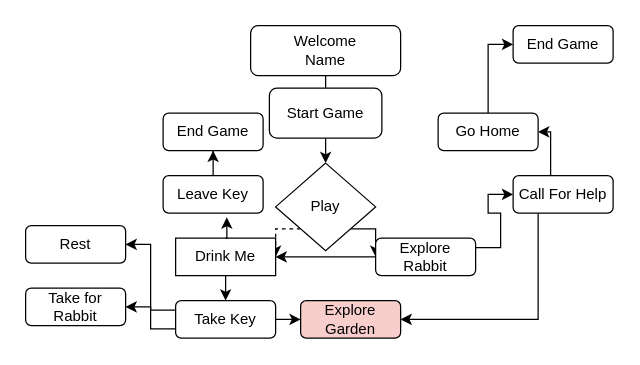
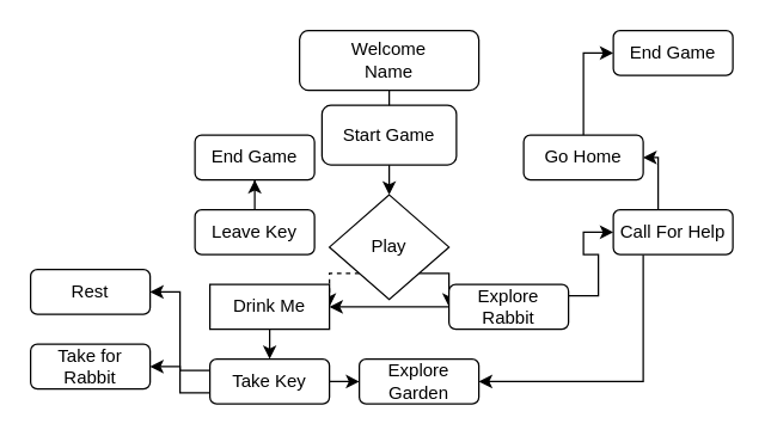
  <mxCell id="0" />
  <mxCell id="1" parent="0" />
  <mxCell id="2" value="" style="rounded=0;html=1;jettySize=auto;orthogonalLoop=1;fontSize=11;endArrow=block;endFill=0;endSize=8;strokeWidth=1;shadow=0;labelBackgroundColor=none;edgeStyle=orthogonalEdgeStyle;" parent="1" source="3" edge="1"><mxGeometry relative="1" as="geometry"><mxPoint x="260" y="90" as="targetPoint" /></mxGeometry></mxCell>
  <mxCell id="3" value="Welcome&lt;div&gt;Name&lt;/div&gt;" style="rounded=1;whiteSpace=wrap;html=1;fontSize=12;glass=0;strokeWidth=1;shadow=0;" parent="1" vertex="1"><mxGeometry x="200" width="120" height="40" as="geometry" y="20" /></mxCell>
  <mxCell id="4" value="Start Game" style="rounded=1;whiteSpace=wrap;html=1;" vertex="1" parent="1"><mxGeometry x="215" y="70" width="90" height="40" as="geometry" /></mxCell>
  <mxCell id="5" value="End Game" style="rounded=1;whiteSpace=wrap;html=1;" vertex="1" parent="1"><mxGeometry x="130" y="90" width="80" height="30" as="geometry" /></mxCell>
  <mxCell id="6" style="edgeStyle=orthogonalEdgeStyle;rounded=0;orthogonalLoop=1;jettySize=auto;html=1;exitX=0;exitY=1;exitDx=0;exitDy=0;entryX=1;entryY=0.5;entryDx=0;entryDy=0;dashed=1;" edge="1" parent="1" source="8" target="14"><mxGeometry relative="1" as="geometry" /></mxCell>
  <mxCell id="7" style="edgeStyle=orthogonalEdgeStyle;rounded=0;orthogonalLoop=1;jettySize=auto;html=1;exitX=1;exitY=1;exitDx=0;exitDy=0;entryX=0;entryY=0.5;entryDx=0;entryDy=0;" edge="1" parent="1" source="8" target="12"><mxGeometry relative="1" as="geometry" /></mxCell>
  <mxCell id="8" value="Play" style="rhombus;whiteSpace=wrap;html=1;" vertex="1" parent="1"><mxGeometry x="220" y="130" width="80" height="70" as="geometry" /></mxCell>
  <mxCell id="9" value="" style="endArrow=classic;html=1;rounded=0;entryX=0.5;entryY=0;entryDx=0;entryDy=0;exitX=0.5;exitY=1;exitDx=0;exitDy=0;" edge="1" parent="1" source="4" target="8"><mxGeometry width="50" height="50" relative="1" as="geometry"><mxPoint x="250" y="330" as="sourcePoint" /><mxPoint x="300" y="280" as="targetPoint" /></mxGeometry></mxCell>
  <mxCell id="10" style="edgeStyle=orthogonalEdgeStyle;rounded=0;orthogonalLoop=1;jettySize=auto;html=1;exitX=1;exitY=0.25;exitDx=0;exitDy=0;entryX=0;entryY=0.5;entryDx=0;entryDy=0;" edge="1" parent="1" source="12" target="26"><mxGeometry relative="1" as="geometry" /></mxCell>
  <mxCell id="11" style="edgeStyle=orthogonalEdgeStyle;rounded=0;orthogonalLoop=1;jettySize=auto;html=1;exitX=0;exitY=0.5;exitDx=0;exitDy=0;entryX=1;entryY=0.5;entryDx=0;entryDy=0;" edge="1" parent="1" source="12" target="14"><mxGeometry relative="1" as="geometry" /></mxCell>
  <mxCell id="12" value="Explore Rabbit" style="rounded=1;whiteSpace=wrap;html=1;" vertex="1" parent="1"><mxGeometry x="300" y="190" width="80" height="30" as="geometry" /></mxCell>
  <mxCell id="13" style="edgeStyle=orthogonalEdgeStyle;rounded=0;orthogonalLoop=1;jettySize=auto;html=1;exitX=0.5;exitY=1;exitDx=0;exitDy=0;entryX=0.5;entryY=0;entryDx=0;entryDy=0;" edge="1" parent="1" source="14" target="21"><mxGeometry relative="1" as="geometry" /></mxCell>
  <mxCell id="14" value="Drink Me" style="whiteSpace=wrap;html=1;rounded=0;" vertex="1" parent="1"><mxGeometry x="140" y="190" width="80" height="30" as="geometry" /></mxCell>
  <mxCell id="15" style="edgeStyle=orthogonalEdgeStyle;rounded=0;orthogonalLoop=1;jettySize=auto;html=1;exitX=0.5;exitY=0;exitDx=0;exitDy=0;" edge="1" parent="1" source="16" target="5"><mxGeometry relative="1" as="geometry" /></mxCell>
  <mxCell id="16" value="Leave Key" style="rounded=1;whiteSpace=wrap;html=1;" vertex="1" parent="1"><mxGeometry x="130" y="140" width="80" height="30" as="geometry" /></mxCell>
- <mxCell id="17" style="edgeStyle=orthogonalEdgeStyle;rounded=0;orthogonalLoop=1;jettySize=auto;html=1;exitX=0.5;exitY=0;exitDx=0;exitDy=0;entryX=0.637;entryY=1.113;entryDx=0;entryDy=0;entryPerimeter=0;" edge="1" parent="1" source="14" target="16"><mxGeometry relative="1" as="geometry" /></mxCell>
  <mxCell id="18" style="edgeStyle=orthogonalEdgeStyle;rounded=0;orthogonalLoop=1;jettySize=auto;html=1;entryX=1;entryY=0.5;entryDx=0;entryDy=0;exitX=0;exitY=0.25;exitDx=0;exitDy=0;" edge="1" parent="1" source="21" target="22"><mxGeometry relative="1" as="geometry" /></mxCell>
  <mxCell id="19" style="edgeStyle=orthogonalEdgeStyle;rounded=0;orthogonalLoop=1;jettySize=auto;html=1;exitX=0;exitY=0.75;exitDx=0;exitDy=0;entryX=1;entryY=0.5;entryDx=0;entryDy=0;" edge="1" parent="1" source="21" target="23"><mxGeometry relative="1" as="geometry" /></mxCell>
  <mxCell id="20" style="edgeStyle=orthogonalEdgeStyle;rounded=0;orthogonalLoop=1;jettySize=auto;html=1;exitX=1;exitY=0.5;exitDx=0;exitDy=0;entryX=0;entryY=0.5;entryDx=0;entryDy=0;" edge="1" parent="1" source="21" target="30"><mxGeometry relative="1" as="geometry" /></mxCell>
  <mxCell id="21" value="Take Key" style="rounded=1;whiteSpace=wrap;html=1;" vertex="1" parent="1"><mxGeometry x="140" y="240" width="80" height="30" as="geometry" /></mxCell>
  <mxCell id="22" value="Take for Rabbit" style="rounded=1;whiteSpace=wrap;html=1;" vertex="1" parent="1"><mxGeometry x="20" y="230" width="80" height="30" as="geometry" /></mxCell>
  <mxCell id="23" value="Rest" style="rounded=1;whiteSpace=wrap;html=1;" vertex="1" parent="1"><mxGeometry x="20" y="180" width="80" height="30" as="geometry" /></mxCell>
  <mxCell id="24" style="edgeStyle=orthogonalEdgeStyle;rounded=0;orthogonalLoop=1;jettySize=auto;html=1;exitX=0.5;exitY=0;exitDx=0;exitDy=0;entryX=1;entryY=0.5;entryDx=0;entryDy=0;" edge="1" parent="1" source="26" target="29"><mxGeometry relative="1" as="geometry"><Array as="points"><mxPoint x="440" y="140" /><mxPoint x="440" y="105" /></Array></mxGeometry></mxCell>
  <mxCell id="25" style="edgeStyle=orthogonalEdgeStyle;rounded=0;orthogonalLoop=1;jettySize=auto;html=1;exitX=0.25;exitY=1;exitDx=0;exitDy=0;entryX=1;entryY=0.5;entryDx=0;entryDy=0;" edge="1" parent="1" source="26" target="30"><mxGeometry relative="1" as="geometry" /></mxCell>
  <mxCell id="26" value="Call For Help" style="rounded=1;whiteSpace=wrap;html=1;" vertex="1" parent="1"><mxGeometry x="410" y="140" width="80" height="30" as="geometry" /></mxCell>
  <mxCell id="27" value="End Game" style="rounded=1;whiteSpace=wrap;html=1;" vertex="1" parent="1"><mxGeometry x="410" width="80" height="30" as="geometry" y="20" /></mxCell>
  <mxCell id="28" style="edgeStyle=orthogonalEdgeStyle;rounded=0;orthogonalLoop=1;jettySize=auto;html=1;exitX=0.5;exitY=0;exitDx=0;exitDy=0;entryX=0;entryY=0.5;entryDx=0;entryDy=0;" edge="1" parent="1" source="29" target="27"><mxGeometry relative="1" as="geometry" /></mxCell>
  <mxCell id="29" value="Go Home" style="rounded=1;whiteSpace=wrap;html=1;" vertex="1" parent="1"><mxGeometry x="350" y="90" width="80" height="30" as="geometry" /></mxCell>
- <mxCell id="30" value="Explore Garden" style="rounded=1;whiteSpace=wrap;html=1;fillColor=#f8cecc;" vertex="1" parent="1"><mxGeometry x="240" y="240" width="80" height="30" as="geometry" /></mxCell>
+ <mxCell id="30" value="Explore Garden" style="rounded=1;whiteSpace=wrap;html=1;" vertex="1" parent="1"><mxGeometry x="240" y="240" width="80" height="30" as="geometry" /></mxCell>
